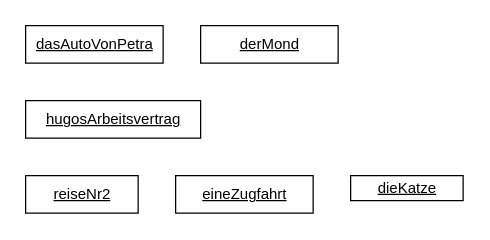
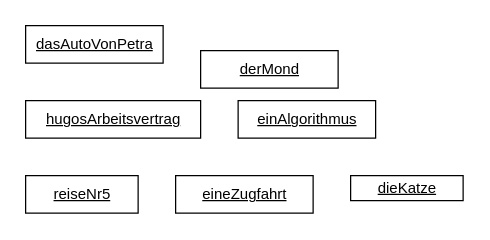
  <mxCell id="0" />
  <mxCell id="1" parent="0" />
  <mxCell id="2" value="dasAutoVonPetra" style="html=1;fontStyle=4" vertex="1" parent="1"><mxGeometry x="20" y="20" width="110" height="30" as="geometry" /></mxCell>
- <mxCell id="3" value="derMond" style="html=1;fontStyle=4" vertex="1" parent="1"><mxGeometry x="160" y="20" width="110" height="30" as="geometry" /></mxCell>
+ <mxCell id="3" value="derMond" style="html=1;fontStyle=4" vertex="1" parent="1"><mxGeometry x="160" y="40" width="110" height="30" as="geometry" /></mxCell>
  <mxCell id="4" value="hugosArbeitsvertrag" style="html=1;fontStyle=4" vertex="1" parent="1"><mxGeometry x="20" y="80" width="140" height="30" as="geometry" /></mxCell>
- <mxCell id="6" value="reiseNr2" style="html=1;fontStyle=4" vertex="1" parent="1"><mxGeometry x="20" y="140" width="90" height="30" as="geometry" /></mxCell>
+ <mxCell id="5" value="einAlgorithmus" style="html=1;fontStyle=4" vertex="1" parent="1"><mxGeometry x="190" y="80" width="110" height="30" as="geometry" /></mxCell>
+ <mxCell id="6" value="reiseNr5" style="html=1;fontStyle=4" vertex="1" parent="1"><mxGeometry x="20" y="140" width="90" height="30" as="geometry" /></mxCell>
  <mxCell id="7" value="eineZugfahrt" style="html=1;fontStyle=4" vertex="1" parent="1"><mxGeometry x="140" y="140" width="110" height="30" as="geometry" /></mxCell>
  <mxCell id="8" value="dieKatze" style="html=1;fontStyle=4" vertex="1" parent="1"><mxGeometry x="280" y="140" width="90" height="20" as="geometry" /></mxCell>
